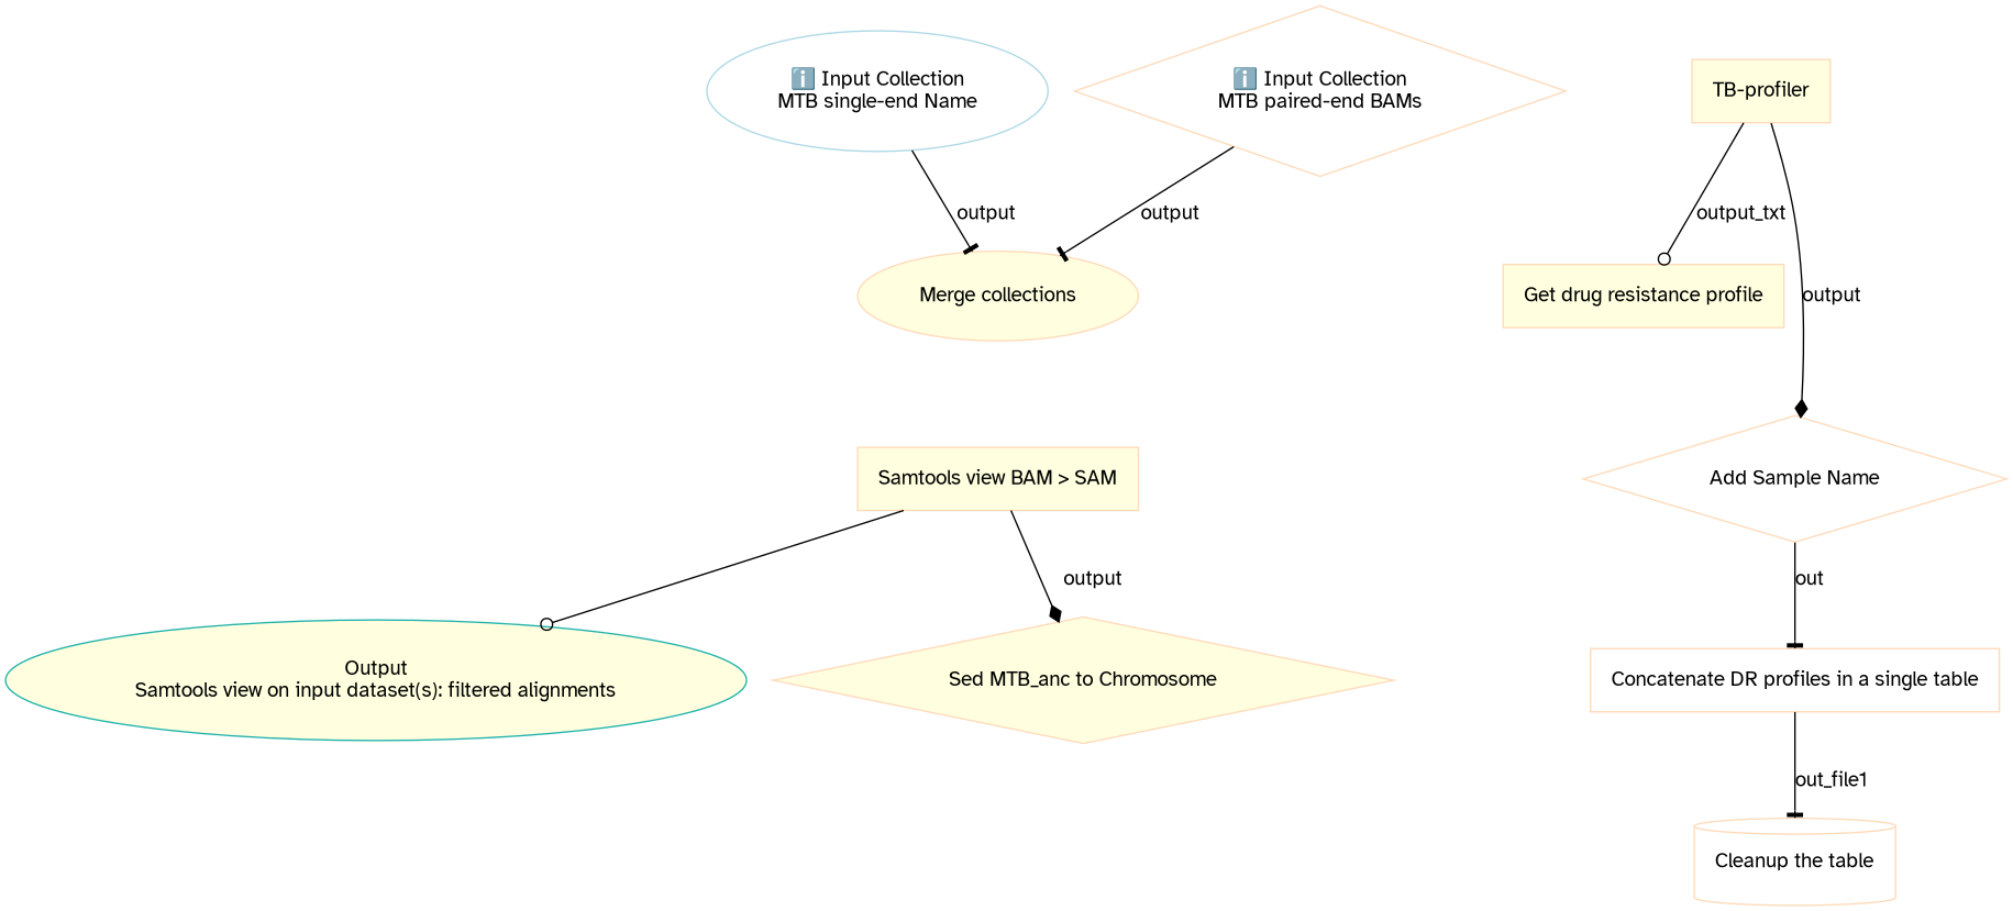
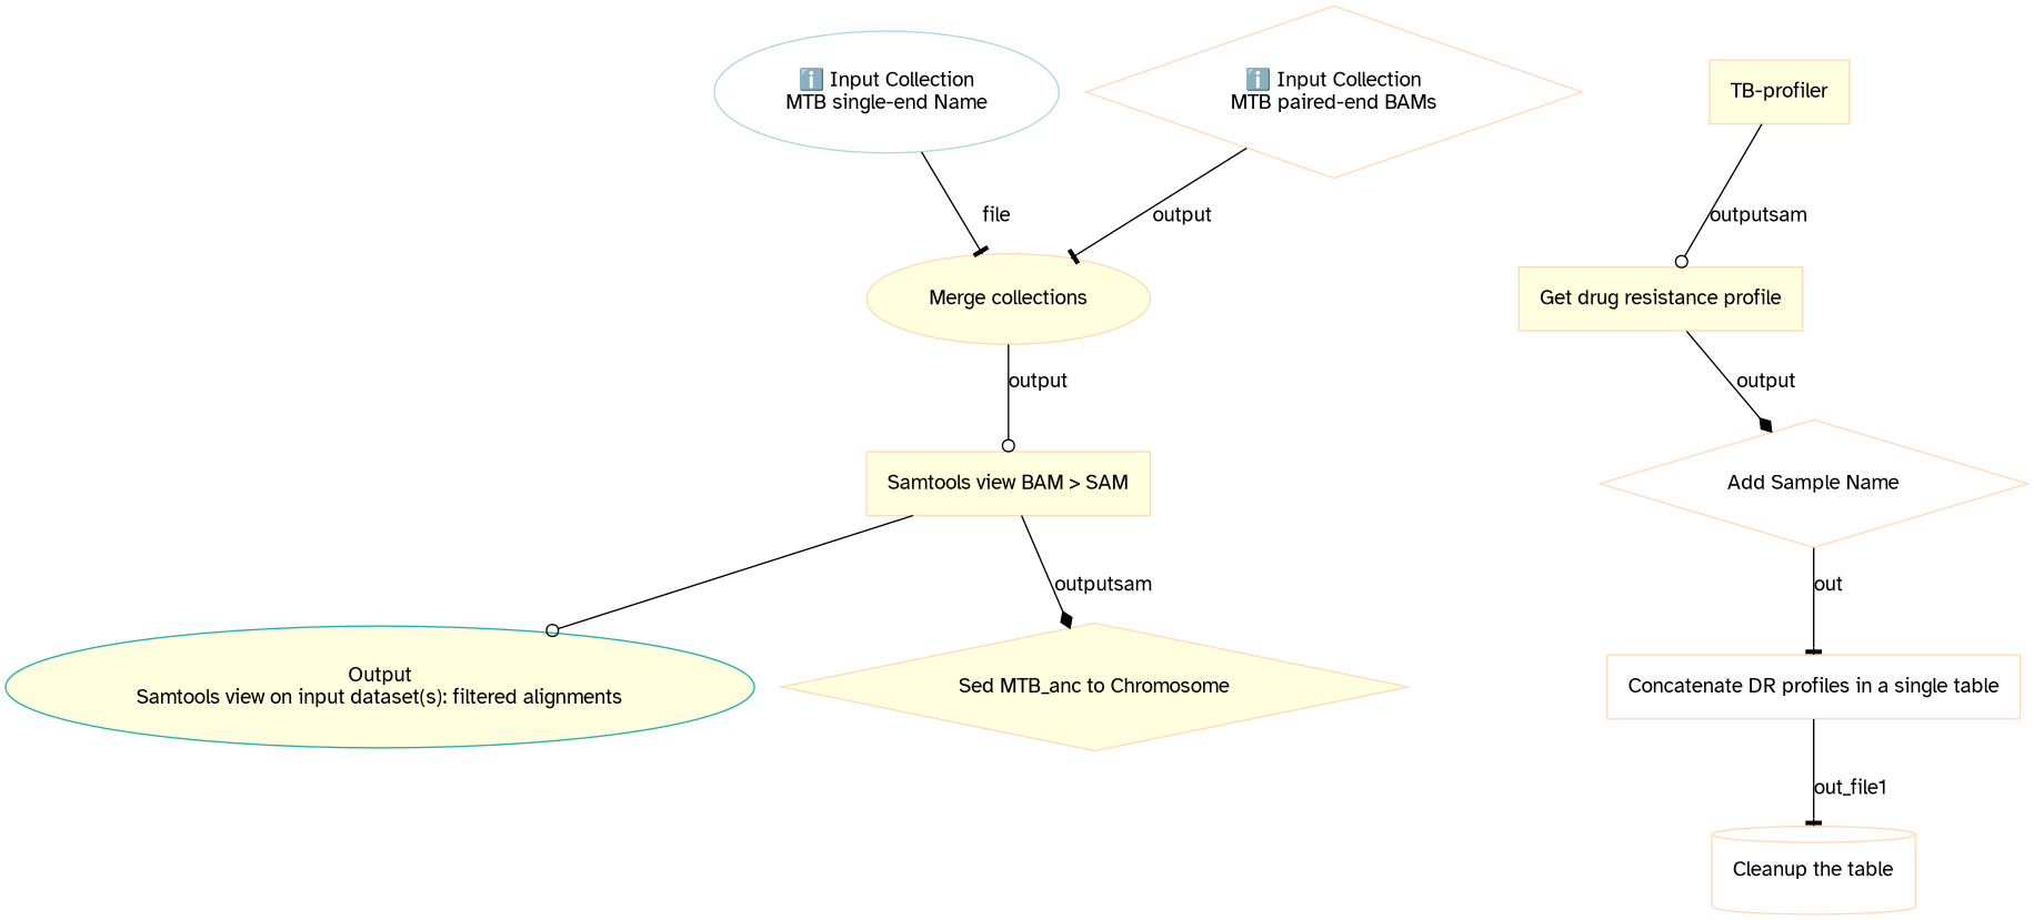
  digraph {
    node [color=peachpuff fillcolor=lightyellow fontname="Atkinson Hyperlegible" margin="0.2,0.2" shape=box style=filled]
    edge [arrowhead=tee fontname="Atkinson Hyperlegible"]
    n1 [color=lightblue fillcolor=white label="ℹ️ Input Collection\nMTB single-end Name" shape=ellipse]
    n2 [label="Merge collections" shape=ellipse]
    n3 [label="Samtools view BAM > SAM"]
    n4 [fillcolor=white label="ℹ️ Input Collection\nMTB paired-end BAMs" shape=diamond]
    n5 [color=lightseagreen label="Output\nSamtools view on input dataset(s): filtered alignments" shape=ellipse]
    n6 [label="Sed MTB_anc to Chromosome" shape=diamond]
    n7 [label="TB-profiler"]
    n8 [label="Get drug resistance profile"]
    n9 [fillcolor=white label="Add Sample Name" shape=diamond]
    n10 [fillcolor=white label="Concatenate DR profiles in a single table"]
    n11 [fillcolor=white label="Cleanup the table" shape=cylinder]
-   n1 -> n2 [label=output]
+   n1 -> n2 [label=file]
+   n2 -> n3 [arrowhead=odot label=output]
    n3 -> n5 [arrowhead=odot]
-   n3 -> n6 [arrowhead=diamond label=output]
+   n3 -> n6 [arrowhead=diamond label=outputsam]
    n4 -> n2 [label=output]
-   n7 -> n8 [arrowhead=odot label=output_txt]
-   n7 -> n9 [arrowhead=diamond label=output]
+   n7 -> n8 [arrowhead=odot label=outputsam]
+   n8 -> n9 [arrowhead=diamond label=output]
    n9 -> n10 [label=out]
    n10 -> n11 [label=out_file1]
  }
